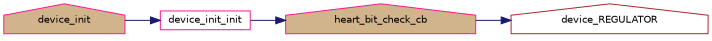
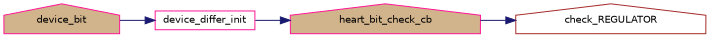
  digraph {
    rankdir=RL
    node [color=deeppink fillcolor=white fontname=Helvetica fontsize=10 shape=house style=filled]
    edge [color=midnightblue dir=back fontname=Helvetica fontsize=10 labelfontname=Helvetica labelfontsize=10 style=solid]
-   n1 [color=brown fontcolor=black height=0.2 label=device_REGULATOR width=0.4]
+   n1 [color=brown fontcolor=black height=0.2 label=check_REGULATOR width=0.4]
    n2 [fillcolor=tan height=0.2 label=heart_bit_check_cb width=0.4]
-   n3 [height=0.2 label=device_init_init shape=box width=0.4]
-   n4 [fillcolor=tan height=0.2 label=device_init width=0.4]
+   n3 [height=0.2 label=device_differ_init shape=box width=0.4]
+   n4 [fillcolor=tan height=0.2 label=device_bit width=0.4]
    n1 -> n2
    n2 -> n3
    n3 -> n4
  }
